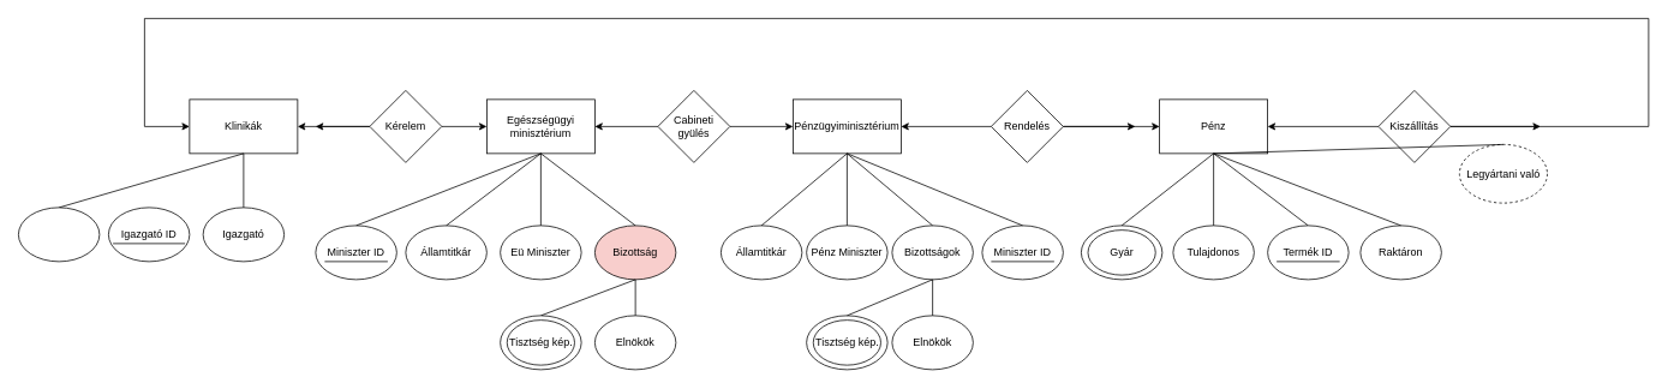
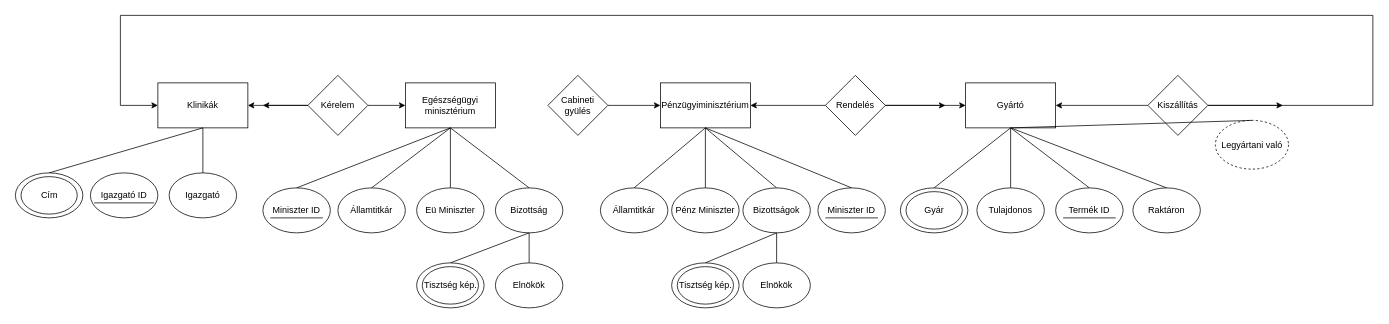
  <mxCell id="0" />
  <mxCell id="1" parent="0" />
  <mxCell id="2" value="Klinikák" style="rounded=0;whiteSpace=wrap;html=1;" parent="1" vertex="1"><mxGeometry x="210" y="110" width="120" height="60" as="geometry" /></mxCell>
  <mxCell id="3" value="Pénzügyiminisztérium" style="rounded=0;whiteSpace=wrap;html=1;" parent="1" vertex="1"><mxGeometry x="880" y="110" width="120" height="60" as="geometry" /></mxCell>
- <mxCell id="4" value="Pénz" style="rounded=0;whiteSpace=wrap;html=1;" parent="1" vertex="1"><mxGeometry x="1287" y="110" width="120" height="60" as="geometry" /></mxCell>
+ <mxCell id="4" value="Gyártó" style="rounded=0;whiteSpace=wrap;html=1;" parent="1" vertex="1"><mxGeometry x="1287" y="110" width="120" height="60" as="geometry" /></mxCell>
  <mxCell id="5" value="Kérelem" style="rhombus;whiteSpace=wrap;html=1;" parent="1" vertex="1"><mxGeometry x="410" y="100" width="80" height="80" as="geometry" /></mxCell>
  <mxCell id="6" value="Rendelés" style="rhombus;whiteSpace=wrap;html=1;" parent="1" vertex="1"><mxGeometry x="1100" y="100" width="80" height="80" as="geometry" /></mxCell>
  <mxCell id="7" value="" style="endArrow=classic;html=1;rounded=0;exitX=1;exitY=0.5;exitDx=0;exitDy=0;" parent="1" source="5" edge="1"><mxGeometry width="50" height="50" relative="1" as="geometry"><mxPoint x="824" y="160" as="sourcePoint" /><mxPoint x="540" y="140" as="targetPoint" /></mxGeometry></mxCell>
  <mxCell id="8" value="" style="endArrow=classic;html=1;rounded=0;entryX=1;entryY=0.5;entryDx=0;entryDy=0;exitX=0;exitY=0.5;exitDx=0;exitDy=0;" parent="1" source="5" target="2" edge="1"><mxGeometry width="50" height="50" relative="1" as="geometry"><mxPoint x="754" y="150" as="sourcePoint" /><mxPoint x="804" y="100" as="targetPoint" /></mxGeometry></mxCell>
  <mxCell id="9" value="" style="endArrow=classic;html=1;rounded=0;exitX=0;exitY=0.5;exitDx=0;exitDy=0;" parent="1" source="5" edge="1"><mxGeometry width="50" height="50" relative="1" as="geometry"><mxPoint x="754" y="150" as="sourcePoint" /><mxPoint x="350" y="140" as="targetPoint" /></mxGeometry></mxCell>
  <mxCell id="10" value="" style="endArrow=classic;html=1;rounded=0;exitX=0;exitY=0.5;exitDx=0;exitDy=0;entryX=1;entryY=0.5;entryDx=0;entryDy=0;" parent="1" source="6" target="3" edge="1"><mxGeometry width="50" height="50" relative="1" as="geometry"><mxPoint x="1030" y="130" as="sourcePoint" /><mxPoint x="1080" y="80" as="targetPoint" /></mxGeometry></mxCell>
  <mxCell id="11" value="" style="endArrow=classic;html=1;rounded=0;entryX=0;entryY=0.5;entryDx=0;entryDy=0;exitX=1;exitY=0.5;exitDx=0;exitDy=0;" parent="1" source="6" target="4" edge="1"><mxGeometry width="50" height="50" relative="1" as="geometry"><mxPoint x="1110" y="130" as="sourcePoint" /><mxPoint x="1150" y="100" as="targetPoint" /></mxGeometry></mxCell>
  <mxCell id="12" value="" style="endArrow=classic;html=1;rounded=0;exitX=1;exitY=0.5;exitDx=0;exitDy=0;" parent="1" source="6" edge="1"><mxGeometry width="50" height="50" relative="1" as="geometry"><mxPoint x="1100" y="140" as="sourcePoint" /><mxPoint x="1260" y="140" as="targetPoint" /></mxGeometry></mxCell>
  <mxCell id="13" value="Egészségügyi minisztérium" style="rounded=0;whiteSpace=wrap;html=1;" parent="1" vertex="1"><mxGeometry x="540" y="110" width="120" height="60" as="geometry" /></mxCell>
  <mxCell id="14" value="" style="endArrow=classic;html=1;rounded=0;exitX=1;exitY=0.5;exitDx=0;exitDy=0;entryX=0;entryY=0.5;entryDx=0;entryDy=0;" parent="1" source="15" target="3" edge="1"><mxGeometry width="50" height="50" relative="1" as="geometry"><mxPoint x="824" y="120" as="sourcePoint" /><mxPoint x="874" y="70" as="targetPoint" /></mxGeometry></mxCell>
  <mxCell id="15" value="Cabineti gyülés" style="rhombus;whiteSpace=wrap;html=1;" parent="1" vertex="1"><mxGeometry x="730" y="100" width="80" height="80" as="geometry" /></mxCell>
- <mxCell id="16" value="" style="endArrow=classic;html=1;rounded=0;entryX=1;entryY=0.5;entryDx=0;entryDy=0;exitX=0;exitY=0.5;exitDx=0;exitDy=0;" parent="1" source="15" target="13" edge="1"><mxGeometry width="50" height="50" relative="1" as="geometry"><mxPoint x="710" y="140" as="sourcePoint" /><mxPoint x="780" y="90" as="targetPoint" /></mxGeometry></mxCell>
  <mxCell id="17" value="Eü Miniszter" style="ellipse;whiteSpace=wrap;html=1;" parent="1" vertex="1"><mxGeometry x="555" y="250" width="90" height="60" as="geometry" /></mxCell>
  <mxCell id="18" value="Pénz Miniszter" style="ellipse;whiteSpace=wrap;html=1;" parent="1" vertex="1"><mxGeometry x="895" y="250" width="90" height="60" as="geometry" /></mxCell>
  <mxCell id="19" value="Államtitkár" style="ellipse;whiteSpace=wrap;html=1;" parent="1" vertex="1"><mxGeometry x="450" y="250" width="90" height="60" as="geometry" /></mxCell>
  <mxCell id="20" value="Államtitkár" style="ellipse;whiteSpace=wrap;html=1;" parent="1" vertex="1"><mxGeometry x="800" y="250" width="90" height="60" as="geometry" /></mxCell>
  <mxCell id="21" value="" style="endArrow=none;html=1;rounded=0;" parent="1" edge="1"><mxGeometry width="50" height="50" relative="1" as="geometry"><mxPoint x="740" y="340" as="sourcePoint" /><mxPoint x="740" y="340" as="targetPoint" /></mxGeometry></mxCell>
- <mxCell id="22" value="Bizottság " style="ellipse;whiteSpace=wrap;html=1;fillColor=#f8cecc;" parent="1" vertex="1"><mxGeometry x="660" y="250" width="90" height="60" as="geometry" /></mxCell>
+ <mxCell id="22" value="Bizottság " style="ellipse;whiteSpace=wrap;html=1;" parent="1" vertex="1"><mxGeometry x="660" y="250" width="90" height="60" as="geometry" /></mxCell>
  <mxCell id="23" value="" style="endArrow=none;html=1;rounded=0;entryX=0.5;entryY=1;entryDx=0;entryDy=0;exitX=0.5;exitY=0;exitDx=0;exitDy=0;" parent="1" source="19" target="13" edge="1"><mxGeometry width="50" height="50" relative="1" as="geometry"><mxPoint x="520" y="240" as="sourcePoint" /><mxPoint x="570" y="190" as="targetPoint" /></mxGeometry></mxCell>
  <mxCell id="24" value="" style="endArrow=none;html=1;rounded=0;entryX=0.5;entryY=1;entryDx=0;entryDy=0;exitX=0.5;exitY=0;exitDx=0;exitDy=0;" parent="1" source="17" target="13" edge="1"><mxGeometry width="50" height="50" relative="1" as="geometry"><mxPoint x="575" y="230" as="sourcePoint" /><mxPoint x="625" y="180" as="targetPoint" /></mxGeometry></mxCell>
  <mxCell id="25" value="" style="endArrow=none;html=1;rounded=0;entryX=0.5;entryY=1;entryDx=0;entryDy=0;exitX=0.5;exitY=0;exitDx=0;exitDy=0;" parent="1" source="22" target="13" edge="1"><mxGeometry width="50" height="50" relative="1" as="geometry"><mxPoint x="740" y="340" as="sourcePoint" /><mxPoint x="790" y="290" as="targetPoint" /></mxGeometry></mxCell>
  <mxCell id="26" value="" style="endArrow=none;html=1;rounded=0;entryX=0.5;entryY=1;entryDx=0;entryDy=0;exitX=0.5;exitY=0;exitDx=0;exitDy=0;" parent="1" source="27" target="22" edge="1"><mxGeometry width="50" height="50" relative="1" as="geometry"><mxPoint x="593" y="340" as="sourcePoint" /><mxPoint x="680" y="370" as="targetPoint" /></mxGeometry></mxCell>
  <mxCell id="27" value="" style="ellipse;whiteSpace=wrap;html=1;" parent="1" vertex="1"><mxGeometry x="555" y="350" width="90" height="60" as="geometry" /></mxCell>
  <mxCell id="28" value="Bizottságok" style="ellipse;whiteSpace=wrap;html=1;" parent="1" vertex="1"><mxGeometry x="990" y="250" width="90" height="60" as="geometry" /></mxCell>
  <mxCell id="29" value="" style="ellipse;whiteSpace=wrap;html=1;" parent="1" vertex="1"><mxGeometry x="895" y="350" width="90" height="60" as="geometry" /></mxCell>
  <mxCell id="30" value="" style="endArrow=none;html=1;rounded=0;entryX=0.5;entryY=1;entryDx=0;entryDy=0;exitX=0.5;exitY=0;exitDx=0;exitDy=0;" parent="1" source="20" target="3" edge="1"><mxGeometry width="50" height="50" relative="1" as="geometry"><mxPoint x="874" y="230" as="sourcePoint" /><mxPoint x="924" y="180" as="targetPoint" /></mxGeometry></mxCell>
  <mxCell id="31" value="" style="endArrow=none;html=1;rounded=0;entryX=0.5;entryY=1;entryDx=0;entryDy=0;exitX=0.5;exitY=0;exitDx=0;exitDy=0;" parent="1" source="18" target="3" edge="1"><mxGeometry width="50" height="50" relative="1" as="geometry"><mxPoint x="935" y="250" as="sourcePoint" /><mxPoint x="985" y="200" as="targetPoint" /></mxGeometry></mxCell>
  <mxCell id="32" value="" style="endArrow=none;html=1;rounded=0;entryX=0.5;entryY=1;entryDx=0;entryDy=0;exitX=0.5;exitY=0;exitDx=0;exitDy=0;" parent="1" source="28" target="3" edge="1"><mxGeometry width="50" height="50" relative="1" as="geometry"><mxPoint x="1010" y="250" as="sourcePoint" /><mxPoint x="1060" y="200" as="targetPoint" /></mxGeometry></mxCell>
  <mxCell id="33" value="" style="endArrow=none;html=1;rounded=0;entryX=0.5;entryY=1;entryDx=0;entryDy=0;exitX=0.5;exitY=0;exitDx=0;exitDy=0;" parent="1" source="29" target="28" edge="1"><mxGeometry width="50" height="50" relative="1" as="geometry"><mxPoint x="980" y="380" as="sourcePoint" /><mxPoint x="1030" y="330" as="targetPoint" /></mxGeometry></mxCell>
  <mxCell id="34" value="Tulajdonos" style="ellipse;whiteSpace=wrap;html=1;" parent="1" vertex="1"><mxGeometry x="1302" y="250" width="90" height="60" as="geometry" /></mxCell>
  <mxCell id="35" value="" style="endArrow=none;html=1;rounded=0;entryX=0.5;entryY=1;entryDx=0;entryDy=0;exitX=0.5;exitY=0;exitDx=0;exitDy=0;" parent="1" source="34" target="4" edge="1"><mxGeometry width="50" height="50" relative="1" as="geometry"><mxPoint x="1342" y="250" as="sourcePoint" /><mxPoint x="1392" y="200" as="targetPoint" /></mxGeometry></mxCell>
  <mxCell id="36" value="" style="endArrow=none;html=1;rounded=0;entryX=0.5;entryY=1;entryDx=0;entryDy=0;exitX=0.5;exitY=0;exitDx=0;exitDy=0;" parent="1" source="39" target="4" edge="1"><mxGeometry width="50" height="50" relative="1" as="geometry"><mxPoint x="1448.75" y="247.5" as="sourcePoint" /><mxPoint x="1510" y="180" as="targetPoint" /></mxGeometry></mxCell>
  <mxCell id="37" value="" style="ellipse;whiteSpace=wrap;html=1;" parent="1" vertex="1"><mxGeometry x="1200" y="250" width="90" height="60" as="geometry" /></mxCell>
  <mxCell id="38" value="" style="endArrow=none;html=1;rounded=0;entryX=0.5;entryY=1;entryDx=0;entryDy=0;exitX=0.5;exitY=0;exitDx=0;exitDy=0;" parent="1" source="37" target="4" edge="1"><mxGeometry width="50" height="50" relative="1" as="geometry"><mxPoint x="1237" y="247.5" as="sourcePoint" /><mxPoint x="1287" y="197.5" as="targetPoint" /></mxGeometry></mxCell>
  <mxCell id="39" value="Termék ID" style="ellipse;whiteSpace=wrap;html=1;" parent="1" vertex="1"><mxGeometry x="1407" y="250" width="90" height="60" as="geometry" /></mxCell>
  <mxCell id="40" value="Elnökök" style="ellipse;whiteSpace=wrap;html=1;" vertex="1" parent="1"><mxGeometry x="660" y="350" width="90" height="60" as="geometry" /></mxCell>
  <mxCell id="41" value="" style="endArrow=none;html=1;rounded=0;exitX=0.5;exitY=0;exitDx=0;exitDy=0;entryX=0.5;entryY=1;entryDx=0;entryDy=0;" edge="1" parent="1" source="40" target="22"><mxGeometry width="50" height="50" relative="1" as="geometry"><mxPoint x="720" y="340" as="sourcePoint" /><mxPoint x="770" y="290" as="targetPoint" /></mxGeometry></mxCell>
  <mxCell id="42" value="Elnökök" style="ellipse;whiteSpace=wrap;html=1;" vertex="1" parent="1"><mxGeometry x="990" y="350" width="90" height="60" as="geometry" /></mxCell>
  <mxCell id="43" value="" style="endArrow=none;html=1;rounded=0;entryX=0.5;entryY=1;entryDx=0;entryDy=0;exitX=0.5;exitY=0;exitDx=0;exitDy=0;" edge="1" parent="1" source="42" target="28"><mxGeometry width="50" height="50" relative="1" as="geometry"><mxPoint x="970" y="420" as="sourcePoint" /><mxPoint x="1020" y="370" as="targetPoint" /></mxGeometry></mxCell>
  <mxCell id="44" value="Miniszter ID" style="ellipse;whiteSpace=wrap;html=1;" vertex="1" parent="1"><mxGeometry x="1090" y="250" width="90" height="60" as="geometry" /></mxCell>
  <mxCell id="45" value="" style="endArrow=none;html=1;rounded=0;exitX=0.5;exitY=0;exitDx=0;exitDy=0;entryX=0.5;entryY=1;entryDx=0;entryDy=0;" edge="1" parent="1" source="44" target="3"><mxGeometry width="50" height="50" relative="1" as="geometry"><mxPoint x="1110" y="240" as="sourcePoint" /><mxPoint x="1160" y="190" as="targetPoint" /></mxGeometry></mxCell>
  <mxCell id="46" value="Miniszter ID" style="ellipse;whiteSpace=wrap;html=1;" vertex="1" parent="1"><mxGeometry x="350" y="250" width="90" height="60" as="geometry" /></mxCell>
  <mxCell id="47" value="" style="endArrow=none;html=1;rounded=0;entryX=0.5;entryY=1;entryDx=0;entryDy=0;exitX=0.5;exitY=0;exitDx=0;exitDy=0;" edge="1" parent="1" source="46" target="13"><mxGeometry width="50" height="50" relative="1" as="geometry"><mxPoint x="400" y="250" as="sourcePoint" /><mxPoint x="450" y="200" as="targetPoint" /></mxGeometry></mxCell>
  <mxCell id="48" value="" style="endArrow=none;html=1;rounded=0;" edge="1" parent="1"><mxGeometry width="50" height="50" relative="1" as="geometry"><mxPoint x="360" y="290" as="sourcePoint" /><mxPoint x="430" y="290" as="targetPoint" /></mxGeometry></mxCell>
  <mxCell id="49" value="" style="endArrow=none;html=1;rounded=0;" edge="1" parent="1"><mxGeometry width="50" height="50" relative="1" as="geometry"><mxPoint x="1100" y="290" as="sourcePoint" /><mxPoint x="1170" y="290" as="targetPoint" /></mxGeometry></mxCell>
  <mxCell id="50" value="Kiszállítás" style="rhombus;whiteSpace=wrap;html=1;" vertex="1" parent="1"><mxGeometry x="1530" y="100" width="80" height="80" as="geometry" /></mxCell>
  <mxCell id="51" value="" style="endArrow=classic;html=1;rounded=0;exitX=0;exitY=0.5;exitDx=0;exitDy=0;entryX=1;entryY=0.5;entryDx=0;entryDy=0;" edge="1" parent="1" source="50" target="4"><mxGeometry width="50" height="50" relative="1" as="geometry"><mxPoint x="1447" y="130" as="sourcePoint" /><mxPoint x="1497" y="80" as="targetPoint" /></mxGeometry></mxCell>
  <mxCell id="52" value="" style="endArrow=classic;html=1;rounded=0;exitX=1;exitY=0.5;exitDx=0;exitDy=0;entryX=0;entryY=0.5;entryDx=0;entryDy=0;" edge="1" parent="1" source="50" target="2"><mxGeometry width="50" height="50" relative="1" as="geometry"><mxPoint x="1676" y="120" as="sourcePoint" /><mxPoint x="160" y="180" as="targetPoint" /><Array as="points"><mxPoint x="1830" y="140" /><mxPoint x="1830" y="20" /><mxPoint x="160" y="20" /><mxPoint x="160" y="140" /></Array></mxGeometry></mxCell>
  <mxCell id="53" value="" style="endArrow=classic;html=1;rounded=0;exitX=1;exitY=0.5;exitDx=0;exitDy=0;" edge="1" parent="1" source="50"><mxGeometry width="50" height="50" relative="1" as="geometry"><mxPoint x="1630" y="150" as="sourcePoint" /><mxPoint x="1710" y="140" as="targetPoint" /></mxGeometry></mxCell>
  <mxCell id="54" value="" style="endArrow=none;html=1;rounded=0;" edge="1" parent="1"><mxGeometry width="50" height="50" relative="1" as="geometry"><mxPoint x="1417" y="290" as="sourcePoint" /><mxPoint x="1487" y="290" as="targetPoint" /></mxGeometry></mxCell>
  <mxCell id="55" value="" style="endArrow=none;html=1;rounded=0;entryX=0.5;entryY=1;entryDx=0;entryDy=0;exitX=0.5;exitY=0;exitDx=0;exitDy=0;" edge="1" parent="1" source="56" target="2"><mxGeometry width="50" height="50" relative="1" as="geometry"><mxPoint x="270" y="230" as="sourcePoint" /><mxPoint x="290" y="220" as="targetPoint" /></mxGeometry></mxCell>
  <mxCell id="56" value="Igazgató" style="ellipse;whiteSpace=wrap;html=1;" vertex="1" parent="1"><mxGeometry x="225" y="230" width="90" height="60" as="geometry" /></mxCell>
  <mxCell id="57" value="Igazgató ID" style="ellipse;whiteSpace=wrap;html=1;" vertex="1" parent="1"><mxGeometry x="120" y="230" width="90" height="60" as="geometry" /></mxCell>
  <mxCell id="58" value="" style="endArrow=none;html=1;rounded=0;" edge="1" parent="1"><mxGeometry width="50" height="50" relative="1" as="geometry"><mxPoint x="125" y="270" as="sourcePoint" /><mxPoint x="205" y="270" as="targetPoint" /></mxGeometry></mxCell>
  <mxCell id="59" value="" style="endArrow=none;html=1;rounded=0;entryX=0.5;entryY=1;entryDx=0;entryDy=0;exitX=0.5;exitY=0;exitDx=0;exitDy=0;" edge="1" parent="1" source="60" target="2"><mxGeometry width="50" height="50" relative="1" as="geometry"><mxPoint x="47.5" y="235" as="sourcePoint" /><mxPoint x="97" y="160" as="targetPoint" /></mxGeometry></mxCell>
  <mxCell id="60" value="" style="ellipse;whiteSpace=wrap;html=1;" vertex="1" parent="1"><mxGeometry x="20" y="230" width="90" height="60" as="geometry" /></mxCell>
+ <mxCell id="61" value="Cím" style="ellipse;whiteSpace=wrap;html=1;" vertex="1" parent="1"><mxGeometry x="27.5" y="235" width="75" height="50" as="geometry" /></mxCell>
  <mxCell id="62" value="Raktáron" style="ellipse;whiteSpace=wrap;html=1;" vertex="1" parent="1"><mxGeometry x="1510" y="250" width="90" height="60" as="geometry" /></mxCell>
  <mxCell id="63" value="" style="endArrow=none;html=1;rounded=0;exitX=0.5;exitY=0;exitDx=0;exitDy=0;entryX=0.5;entryY=1;entryDx=0;entryDy=0;" edge="1" parent="1" source="62" target="4"><mxGeometry width="50" height="50" relative="1" as="geometry"><mxPoint x="1460" y="230" as="sourcePoint" /><mxPoint x="1510" y="180" as="targetPoint" /></mxGeometry></mxCell>
  <mxCell id="64" value="Legyártani való" style="ellipse;whiteSpace=wrap;html=1;dashed=1;gradientColor=none;" vertex="1" parent="1"><mxGeometry x="1620" y="160" width="97.5" height="65" as="geometry" /></mxCell>
  <mxCell id="65" value="" style="endArrow=none;html=1;rounded=0;exitX=0.5;exitY=0;exitDx=0;exitDy=0;entryX=0.5;entryY=1;entryDx=0;entryDy=0;" edge="1" parent="1" source="64" target="4"><mxGeometry width="50" height="50" relative="1" as="geometry"><mxPoint x="1570" y="220" as="sourcePoint" /><mxPoint x="1620" y="170" as="targetPoint" /></mxGeometry></mxCell>
  <mxCell id="66" value="Tisztség kép." style="ellipse;whiteSpace=wrap;html=1;gradientColor=none;" vertex="1" parent="1"><mxGeometry x="562.5" y="355" width="75" height="50" as="geometry" /></mxCell>
  <mxCell id="67" value="Tisztség kép." style="ellipse;whiteSpace=wrap;html=1;gradientColor=none;" vertex="1" parent="1"><mxGeometry x="902.5" y="355" width="75" height="50" as="geometry" /></mxCell>
  <mxCell id="68" value="Gyár" style="ellipse;whiteSpace=wrap;html=1;gradientColor=none;" vertex="1" parent="1"><mxGeometry x="1207.5" y="255" width="75" height="50" as="geometry" /></mxCell>
